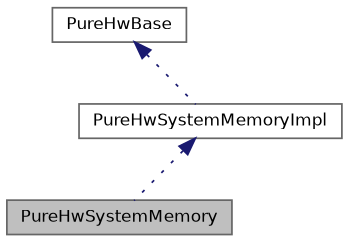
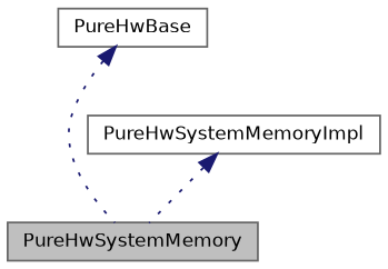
  digraph {
    node [color=gray40 fillcolor=white fontname=Helvetica fontsize=10 shape=record style=filled]
    edge [color=midnightblue dir=back fontname=Helvetica fontsize=10 labelfontname=Helvetica labelfontsize=10 style=dotted]
    n1 [fillcolor=grey75 fontcolor=black height=0.2 label=PureHwSystemMemory width=0.4]
    n2 [height=0.2 label=PureHwSystemMemoryImpl width=0.4]
    n3 [height=0.2 label=PureHwBase width=0.4]
    n2 -> n1
-   n3 -> n2
+   n3 -> n1
  }
